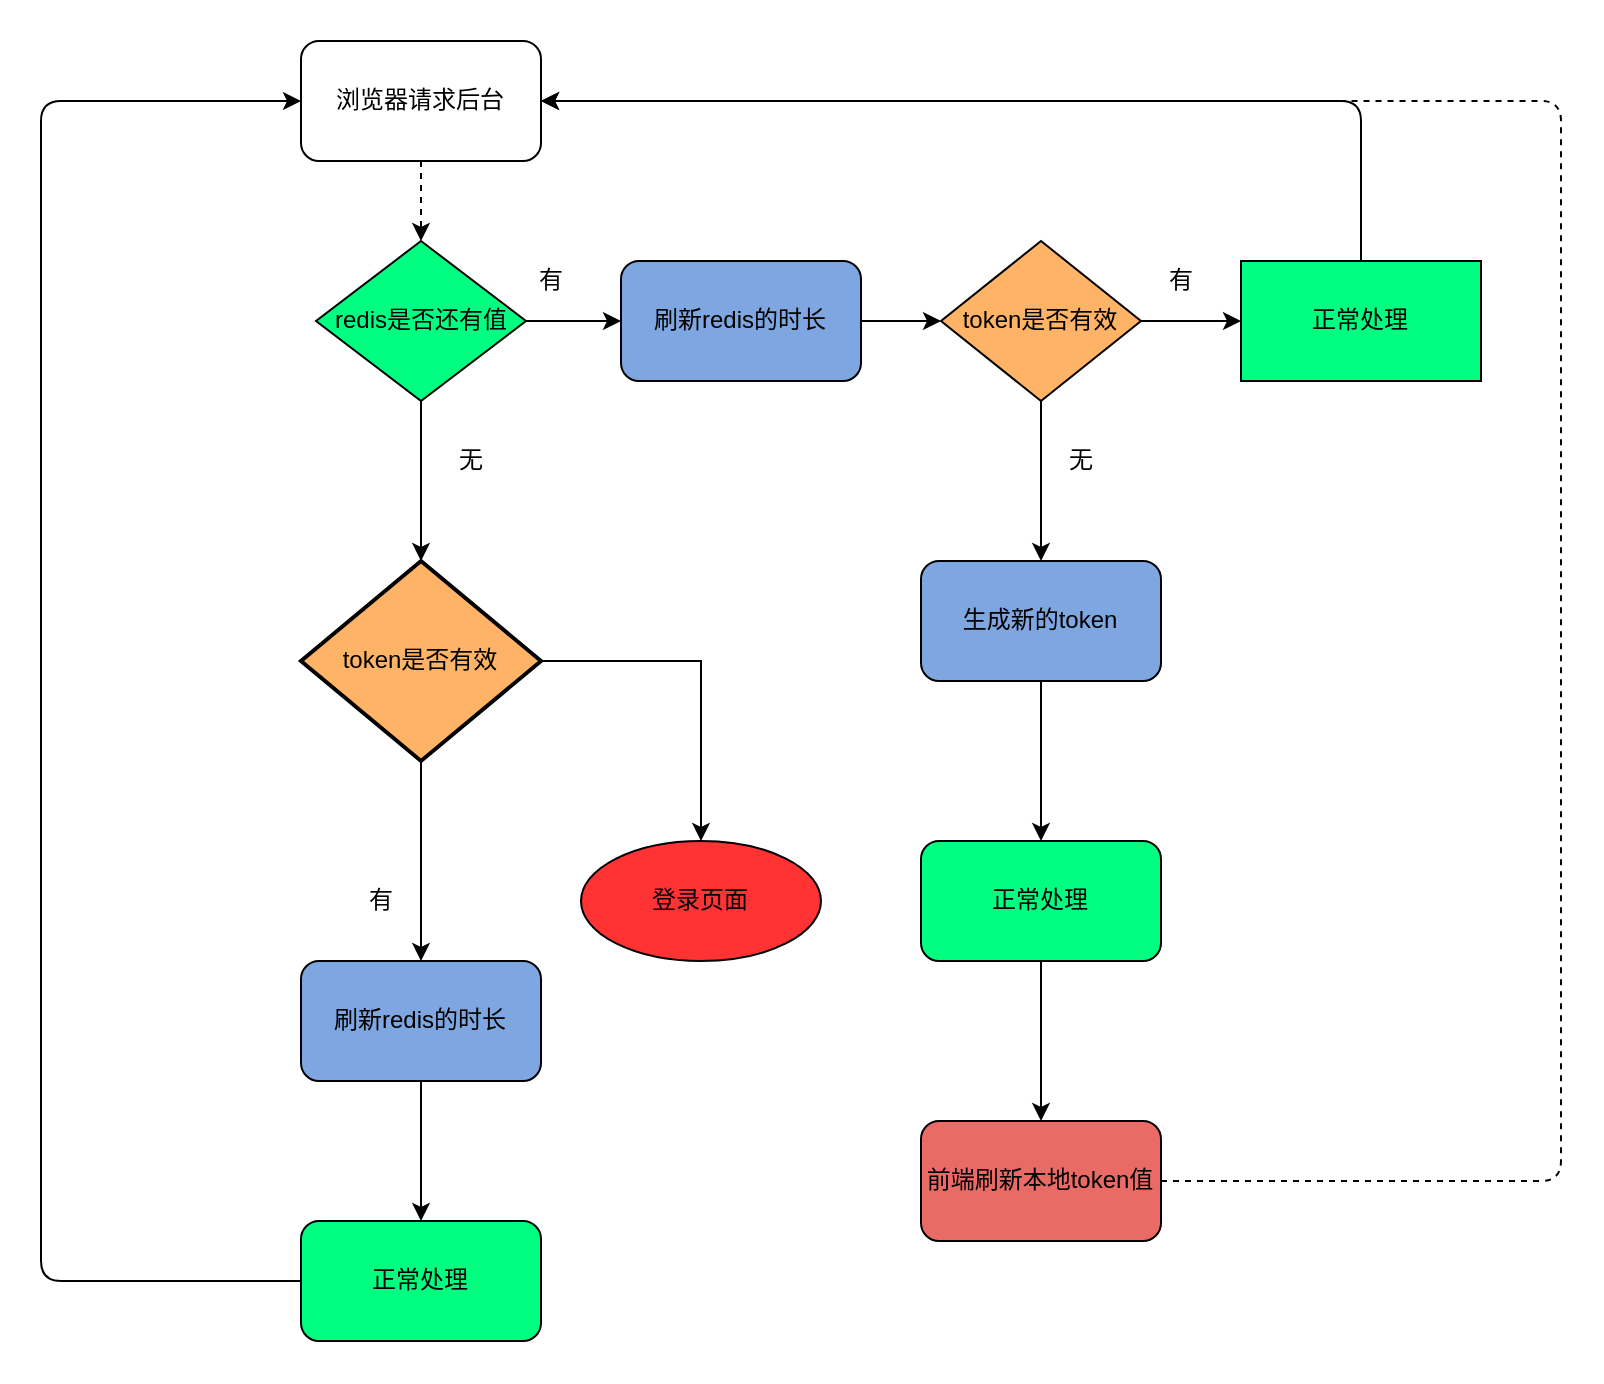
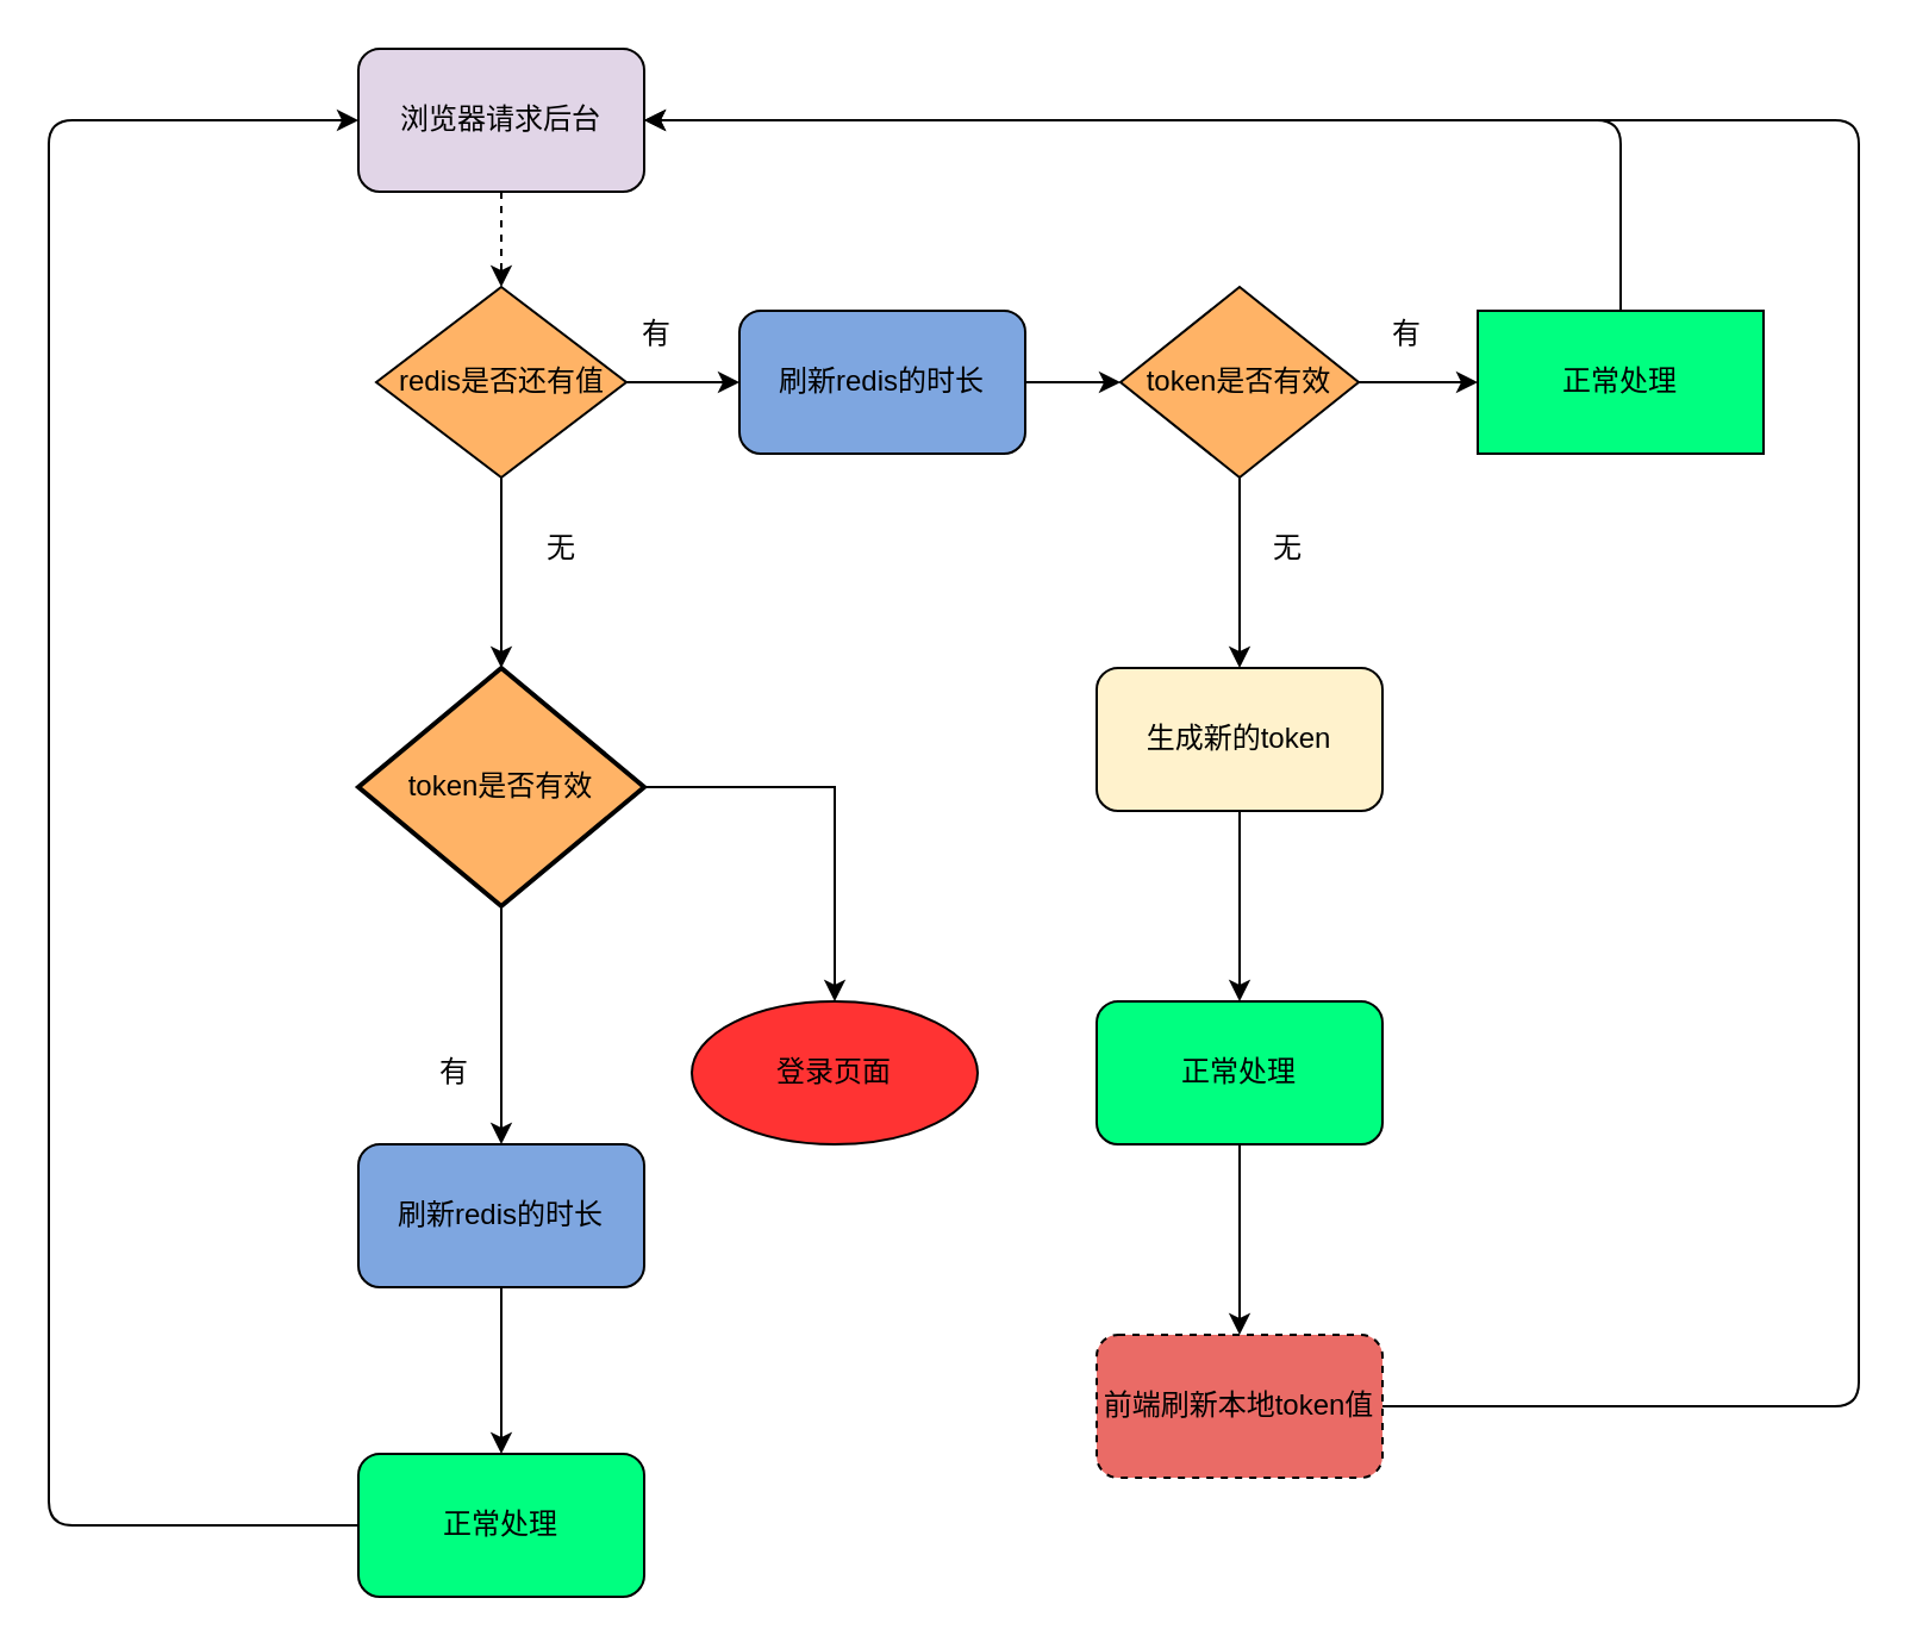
  <mxCell id="0" />
  <mxCell id="1" parent="0" />
  <mxCell id="2" value="" style="edgeStyle=orthogonalEdgeStyle;rounded=0;orthogonalLoop=1;jettySize=auto;html=1;dashed=1;" parent="1" source="3" target="6" edge="1"><mxGeometry relative="1" as="geometry" /></mxCell>
- <mxCell id="3" value="浏览器请求后台" style="rounded=1;whiteSpace=wrap;html=1;" parent="1" vertex="1"><mxGeometry x="150" y="20" width="120" height="60" as="geometry" /></mxCell>
+ <mxCell id="3" value="浏览器请求后台" style="rounded=1;whiteSpace=wrap;html=1;fillColor=#e1d5e7;" parent="1" vertex="1"><mxGeometry x="150" y="20" width="120" height="60" as="geometry" /></mxCell>
  <mxCell id="4" value="" style="edgeStyle=orthogonalEdgeStyle;rounded=0;orthogonalLoop=1;jettySize=auto;html=1;entryX=0.5;entryY=0;entryDx=0;entryDy=0;" parent="1" source="6" edge="1"><mxGeometry relative="1" as="geometry"><mxPoint x="210" y="280" as="targetPoint" /><Array as="points" /></mxGeometry></mxCell>
  <mxCell id="5" value="" style="edgeStyle=orthogonalEdgeStyle;rounded=0;orthogonalLoop=1;jettySize=auto;html=1;" parent="1" source="6" target="20" edge="1"><mxGeometry relative="1" as="geometry" /></mxCell>
- <mxCell id="6" value="redis是否还有值" style="rhombus;whiteSpace=wrap;html=1;fillColor=#00ff80;" parent="1" vertex="1"><mxGeometry x="157.5" y="120" width="105" height="80" as="geometry" /></mxCell>
+ <mxCell id="6" value="redis是否还有值" style="rhombus;whiteSpace=wrap;html=1;fillColor=#FFB366;" parent="1" vertex="1"><mxGeometry x="157.5" y="120" width="105" height="80" as="geometry" /></mxCell>
  <mxCell id="7" value="无" style="text;html=1;align=center;verticalAlign=middle;resizable=0;points=[];autosize=1;" parent="1" vertex="1"><mxGeometry x="220" y="220" width="30" height="20" as="geometry" /></mxCell>
  <mxCell id="8" value="" style="edgeStyle=orthogonalEdgeStyle;rounded=0;orthogonalLoop=1;jettySize=auto;html=1;" parent="1" source="10" edge="1"><mxGeometry relative="1" as="geometry"><mxPoint x="520" y="280" as="targetPoint" /></mxGeometry></mxCell>
  <mxCell id="9" value="" style="edgeStyle=orthogonalEdgeStyle;rounded=0;orthogonalLoop=1;jettySize=auto;html=1;" parent="1" source="10" target="15" edge="1"><mxGeometry relative="1" as="geometry" /></mxCell>
  <mxCell id="10" value="token是否有效" style="rhombus;whiteSpace=wrap;html=1;fillColor=#FFB366;" parent="1" vertex="1"><mxGeometry x="470" y="120" width="100" height="80" as="geometry" /></mxCell>
  <mxCell id="11" value="有" style="text;html=1;align=center;verticalAlign=middle;resizable=0;points=[];autosize=1;" parent="1" vertex="1"><mxGeometry x="260" y="130" width="30" height="20" as="geometry" /></mxCell>
  <mxCell id="12" value="无" style="text;html=1;align=center;verticalAlign=middle;resizable=0;points=[];autosize=1;" parent="1" vertex="1"><mxGeometry x="525" y="220" width="30" height="20" as="geometry" /></mxCell>
  <mxCell id="13" value="" style="edgeStyle=orthogonalEdgeStyle;rounded=0;orthogonalLoop=1;jettySize=auto;html=1;" parent="1" source="14" target="22" edge="1"><mxGeometry relative="1" as="geometry" /></mxCell>
- <mxCell id="14" value="生成新的token" style="rounded=1;whiteSpace=wrap;html=1;fillColor=#7EA6E0;" parent="1" vertex="1"><mxGeometry x="460" y="280" width="120" height="60" as="geometry" /></mxCell>
+ <mxCell id="14" value="生成新的token" style="rounded=1;whiteSpace=wrap;html=1;fillColor=#fff2cc;" parent="1" vertex="1"><mxGeometry x="460" y="280" width="120" height="60" as="geometry" /></mxCell>
  <mxCell id="15" value="正常处理" style="whiteSpace=wrap;html=1;fillColor=#00FF80;" parent="1" vertex="1"><mxGeometry x="620" y="130" width="120" height="60" as="geometry" /></mxCell>
  <mxCell id="16" value="" style="endArrow=classic;html=1;exitX=0.5;exitY=0;exitDx=0;exitDy=0;entryX=1;entryY=0.5;entryDx=0;entryDy=0;" parent="1" source="15" target="3" edge="1"><mxGeometry width="50" height="50" relative="1" as="geometry"><mxPoint x="370" y="390" as="sourcePoint" /><mxPoint x="420" y="340" as="targetPoint" /><Array as="points"><mxPoint x="680" y="50" /></Array></mxGeometry></mxCell>
  <mxCell id="17" value="登录页面" style="ellipse;whiteSpace=wrap;html=1;fillColor=#FF3333;" parent="1" vertex="1"><mxGeometry x="290" y="420" width="120" height="60" as="geometry" /></mxCell>
  <mxCell id="18" value="有" style="text;html=1;align=center;verticalAlign=middle;resizable=0;points=[];autosize=1;" parent="1" vertex="1"><mxGeometry x="575" y="130" width="30" height="20" as="geometry" /></mxCell>
  <mxCell id="19" value="" style="edgeStyle=orthogonalEdgeStyle;rounded=0;orthogonalLoop=1;jettySize=auto;html=1;" parent="1" source="20" target="10" edge="1"><mxGeometry relative="1" as="geometry" /></mxCell>
  <mxCell id="20" value="刷新redis的时长" style="rounded=1;whiteSpace=wrap;html=1;fillColor=#7EA6E0;" parent="1" vertex="1"><mxGeometry x="310" y="130" width="120" height="60" as="geometry" /></mxCell>
  <mxCell id="21" value="" style="edgeStyle=orthogonalEdgeStyle;rounded=0;orthogonalLoop=1;jettySize=auto;html=1;" parent="1" source="22" target="23" edge="1"><mxGeometry relative="1" as="geometry" /></mxCell>
  <mxCell id="22" value="正常处理" style="whiteSpace=wrap;html=1;rounded=1;fillColor=#00FF80;" parent="1" vertex="1"><mxGeometry x="460" y="420" width="120" height="60" as="geometry" /></mxCell>
- <mxCell id="23" value="前端刷新本地token值" style="whiteSpace=wrap;html=1;rounded=1;fillColor=#EA6B66;" parent="1" vertex="1"><mxGeometry x="460" y="560" width="120" height="60" as="geometry" /></mxCell>
- <mxCell id="24" value="" style="endArrow=classic;html=1;exitX=1;exitY=0.5;exitDx=0;exitDy=0;entryX=1;entryY=0.5;entryDx=0;entryDy=0;dashed=1;" parent="1" source="23" target="3" edge="1"><mxGeometry width="50" height="50" relative="1" as="geometry"><mxPoint x="370" y="390" as="sourcePoint" /><mxPoint x="100" y="599" as="targetPoint" /><Array as="points"><mxPoint x="780" y="590" /><mxPoint x="780" y="370" /><mxPoint x="780" y="50" /></Array></mxGeometry></mxCell>
+ <mxCell id="23" value="前端刷新本地token值" style="whiteSpace=wrap;html=1;rounded=1;fillColor=#EA6B66;dashed=1;" parent="1" vertex="1"><mxGeometry x="460" y="560" width="120" height="60" as="geometry" /></mxCell>
+ <mxCell id="24" value="" style="endArrow=classic;html=1;exitX=1;exitY=0.5;exitDx=0;exitDy=0;entryX=1;entryY=0.5;entryDx=0;entryDy=0;" parent="1" source="23" target="3" edge="1"><mxGeometry width="50" height="50" relative="1" as="geometry"><mxPoint x="370" y="390" as="sourcePoint" /><mxPoint x="100" y="599" as="targetPoint" /><Array as="points"><mxPoint x="780" y="590" /><mxPoint x="780" y="370" /><mxPoint x="780" y="50" /></Array></mxGeometry></mxCell>
  <mxCell id="25" value="" style="edgeStyle=orthogonalEdgeStyle;rounded=0;orthogonalLoop=1;jettySize=auto;html=1;entryX=0.5;entryY=0;entryDx=0;entryDy=0;" edge="1" parent="1" source="27" target="17"><mxGeometry relative="1" as="geometry"><mxPoint x="350" y="330" as="targetPoint" /></mxGeometry></mxCell>
  <mxCell id="26" value="" style="edgeStyle=orthogonalEdgeStyle;rounded=0;orthogonalLoop=1;jettySize=auto;html=1;entryX=0.5;entryY=0;entryDx=0;entryDy=0;" edge="1" parent="1" source="27" target="28"><mxGeometry relative="1" as="geometry"><mxPoint x="210" y="460" as="targetPoint" /></mxGeometry></mxCell>
  <mxCell id="27" value="token是否有效" style="strokeWidth=2;html=1;shape=mxgraph.flowchart.decision;whiteSpace=wrap;fillColor=#FFB366;" vertex="1" parent="1"><mxGeometry x="150" y="280" width="120" height="100" as="geometry" /></mxCell>
  <mxCell id="28" value="刷新redis的时长" style="rounded=1;whiteSpace=wrap;html=1;fillColor=#7EA6E0;" vertex="1" parent="1"><mxGeometry x="150" y="480" width="120" height="60" as="geometry" /></mxCell>
  <mxCell id="29" value="有" style="text;html=1;align=center;verticalAlign=middle;resizable=0;points=[];autosize=1;" vertex="1" parent="1"><mxGeometry x="175" y="440" width="30" height="20" as="geometry" /></mxCell>
  <mxCell id="30" value="" style="endArrow=classic;html=1;exitX=0;exitY=0.5;exitDx=0;exitDy=0;entryX=0;entryY=0.5;entryDx=0;entryDy=0;" edge="1" parent="1" source="31" target="3"><mxGeometry width="50" height="50" relative="1" as="geometry"><mxPoint x="830" y="590" as="sourcePoint" /><mxPoint x="880" y="540" as="targetPoint" /><Array as="points"><mxPoint x="20" y="640" /><mxPoint x="20" y="50" /></Array></mxGeometry></mxCell>
  <mxCell id="31" value="正常处理" style="rounded=1;whiteSpace=wrap;html=1;fillColor=#00FF80;" vertex="1" parent="1"><mxGeometry x="150" y="610" width="120" height="60" as="geometry" /></mxCell>
  <mxCell id="32" value="" style="endArrow=classic;html=1;exitX=0.5;exitY=1;exitDx=0;exitDy=0;" edge="1" parent="1" source="28" target="31"><mxGeometry width="50" height="50" relative="1" as="geometry"><mxPoint x="210" y="540" as="sourcePoint" /><mxPoint x="210" y="680" as="targetPoint" /></mxGeometry></mxCell>
